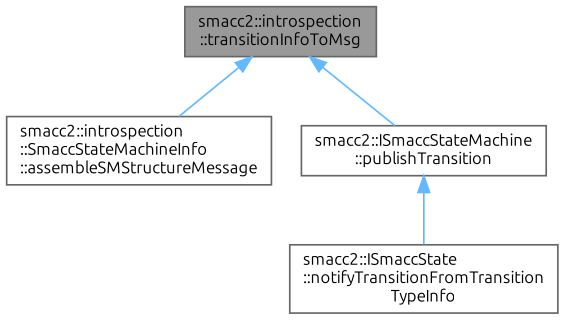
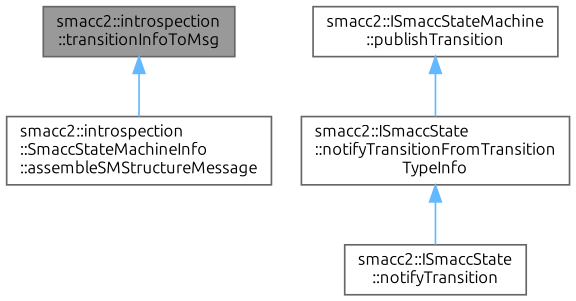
  digraph {
    fontname=Ubuntu
    rankdir=TB
    node [color=grey40 fillcolor=white fontname=Ubuntu fontsize=10 shape=box style=filled]
    edge [color=steelblue1 dir=back fontname=Ubuntu fontsize=10 labelfontname=Helvetica labelfontsize=10 style=solid]
    n1 [color=gray40 fillcolor=grey60 fontcolor=black height=0.2 label="smacc2::introspection\l::transitionInfoToMsg" width=0.4]
    n2 [height=0.2 label="smacc2::introspection\l::SmaccStateMachineInfo\l::assembleSMStructureMessage" width=0.4]
    n3 [height=0.2 label="smacc2::ISmaccStateMachine\l::publishTransition" width=0.4]
    n4 [height=0.2 label="smacc2::ISmaccState\l::notifyTransitionFromTransition\lTypeInfo" width=0.4]
+   n5 [height=0.2 label="smacc2::ISmaccState\l::notifyTransition" width=0.4]
    n1 -> n2
-   n1 -> n3
    n3 -> n4
+   n4 -> n5
  }
